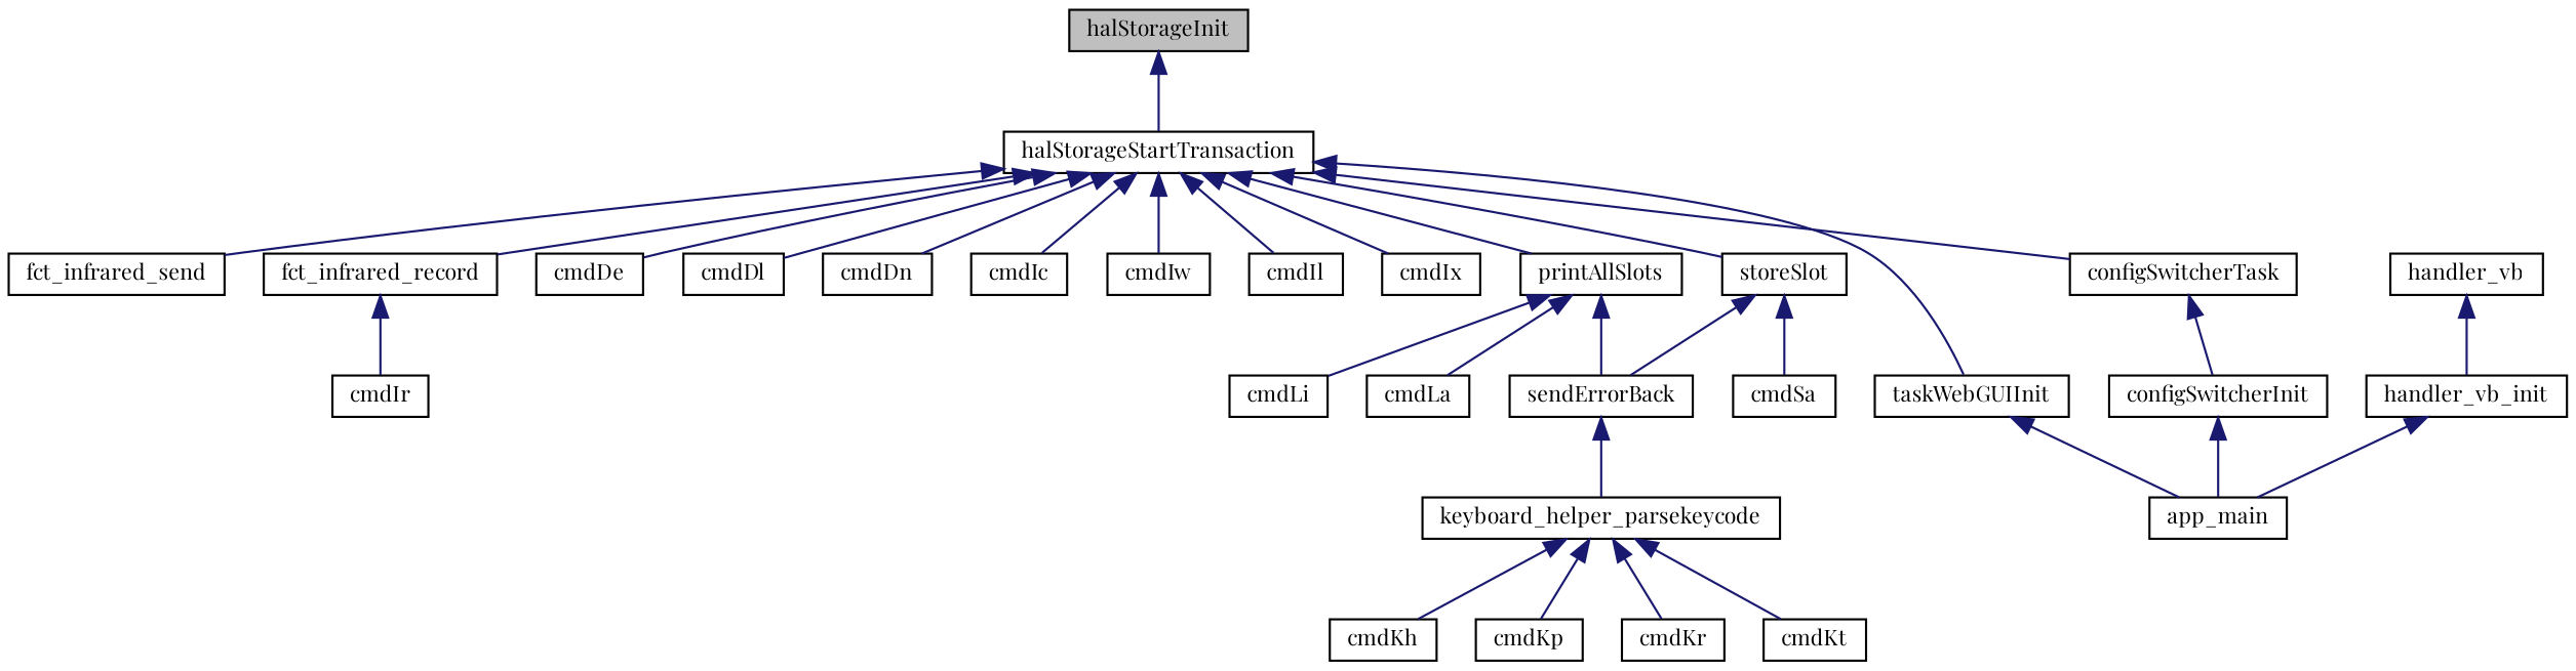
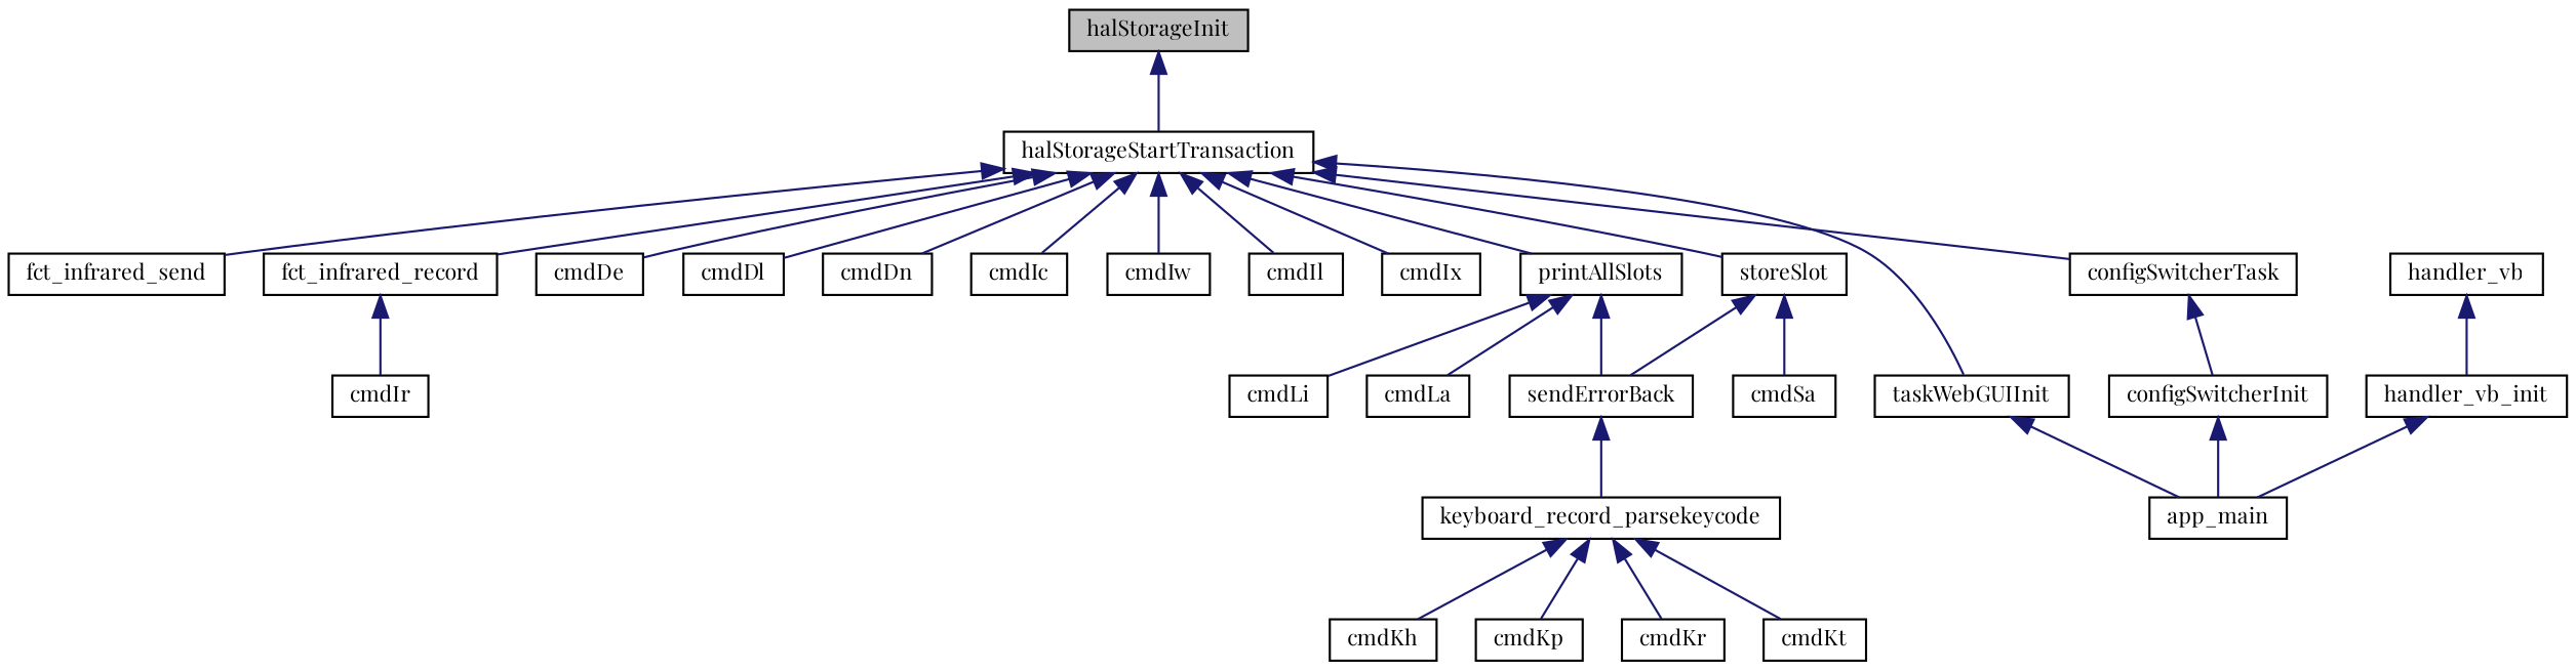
  digraph {
    fontname="Playfair Display"
    rankdir=TB
    node [color=black fillcolor=white fontname="Playfair Display" fontsize=10 shape=record style=filled]
    edge [color=midnightblue dir=back fontname="Playfair Display" fontsize=10 labelfontname=Helvetica labelfontsize=10 style=solid]
    n1 [fillcolor=grey75 fontcolor=black height=0.2 label=halStorageInit width=0.4]
    n2 [height=0.2 label=halStorageStartTransaction width=0.4]
    n3 [height=0.2 label=configSwitcherTask width=0.4]
    n4 [height=0.2 label=fct_infrared_send width=0.4]
    n5 [height=0.2 label=fct_infrared_record width=0.4]
    n6 [height=0.2 label=cmdDe width=0.4]
    n7 [height=0.2 label=cmdDl width=0.4]
    n8 [height=0.2 label=cmdDn width=0.4]
    n9 [height=0.2 label=cmdIc width=0.4]
    n10 [height=0.2 label=cmdIw width=0.4]
    n11 [height=0.2 label=cmdIl width=0.4]
    n12 [height=0.2 label=cmdIx width=0.4]
    n13 [height=0.2 label=printAllSlots width=0.4]
    n14 [height=0.2 label=storeSlot width=0.4]
    n15 [height=0.2 label=taskWebGUIInit width=0.4]
    n16 [height=0.2 label=configSwitcherInit width=0.4]
    n17 [height=0.2 label=cmdIr width=0.4]
    n18 [height=0.2 label=cmdLa width=0.4]
    n19 [height=0.2 label=cmdLi width=0.4]
    n20 [height=0.2 label=sendErrorBack width=0.4]
    n21 [height=0.2 label=cmdSa width=0.4]
    n22 [height=0.2 label=app_main width=0.4]
    n23 [height=0.2 label=handler_vb width=0.4]
    n24 [height=0.2 label=handler_vb_init width=0.4]
-   n25 [height=0.2 label=keyboard_helper_parsekeycode width=0.4]
+   n25 [height=0.2 label=keyboard_record_parsekeycode width=0.4]
    n26 [height=0.2 label=cmdKh width=0.4]
    n27 [height=0.2 label=cmdKp width=0.4]
    n28 [height=0.2 label=cmdKr width=0.4]
    n29 [height=0.2 label=cmdKt width=0.4]
    n1 -> n2
    n2 -> n3
    n2 -> n4
    n2 -> n5
    n2 -> n6
    n2 -> n7
    n2 -> n8
    n2 -> n9
    n2 -> n10
    n2 -> n11
    n2 -> n12
    n2 -> n13
    n2 -> n14
    n2 -> n15
    n3 -> n16
    n5 -> n17
    n13 -> n18
    n13 -> n19
    n13 -> n20
    n14 -> n20
    n14 -> n21
    n15 -> n22
    n16 -> n22
    n20 -> n25
    n23 -> n24
    n24 -> n22
    n25 -> n26
    n25 -> n27
    n25 -> n28
    n25 -> n29
  }
